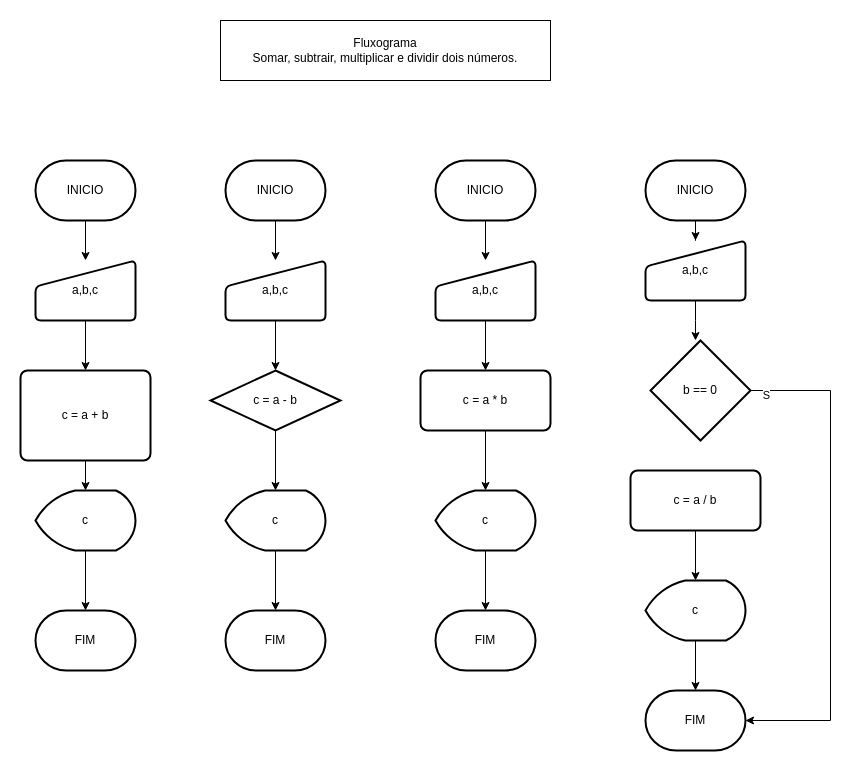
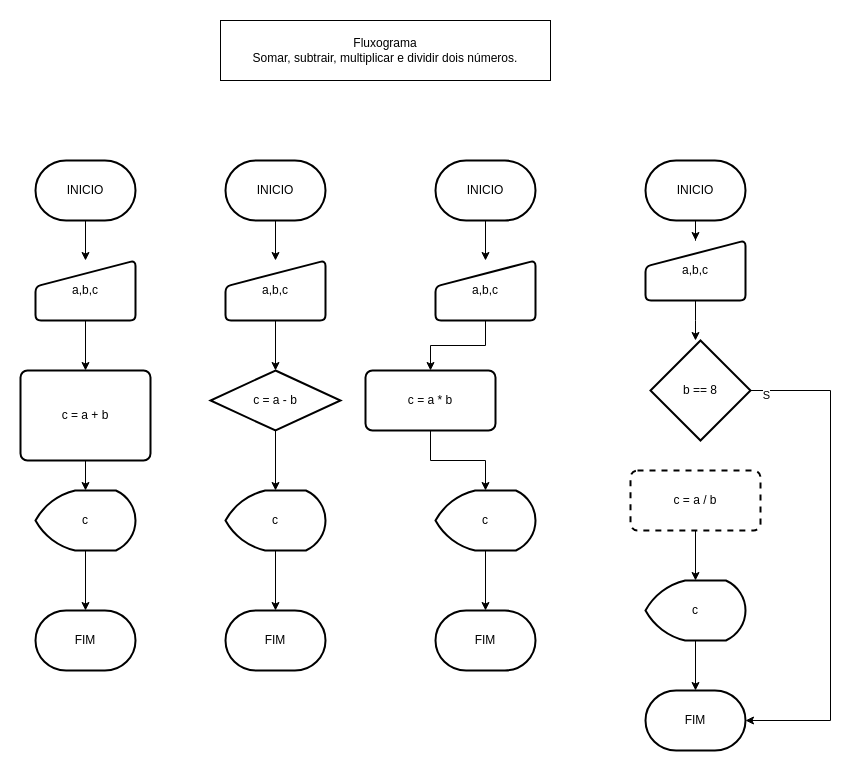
  <mxCell id="0" />
  <mxCell id="1" parent="0" />
  <mxCell id="2" value="" style="edgeStyle=orthogonalEdgeStyle;rounded=0;orthogonalLoop=1;jettySize=auto;html=1;" edge="1" parent="1" source="3" target="6"><mxGeometry relative="1" as="geometry" /></mxCell>
  <mxCell id="3" value="INICIO" style="strokeWidth=2;html=1;shape=mxgraph.flowchart.terminator;whiteSpace=wrap;" vertex="1" parent="1"><mxGeometry x="35" y="160" width="100" height="60" as="geometry" /></mxCell>
  <mxCell id="4" value="FIM" style="strokeWidth=2;html=1;shape=mxgraph.flowchart.terminator;whiteSpace=wrap;" vertex="1" parent="1"><mxGeometry x="35" y="610" width="100" height="60" as="geometry" /></mxCell>
  <mxCell id="5" value="" style="edgeStyle=orthogonalEdgeStyle;rounded=0;orthogonalLoop=1;jettySize=auto;html=1;" edge="1" parent="1" source="6" target="8"><mxGeometry relative="1" as="geometry" /></mxCell>
  <mxCell id="6" value="a,b,c" style="html=1;strokeWidth=2;shape=manualInput;whiteSpace=wrap;rounded=1;size=26;arcSize=11;" vertex="1" parent="1"><mxGeometry x="35" y="260" width="100" height="60" as="geometry" /></mxCell>
  <mxCell id="7" value="" style="edgeStyle=orthogonalEdgeStyle;rounded=0;orthogonalLoop=1;jettySize=auto;html=1;" edge="1" parent="1" source="8" target="10"><mxGeometry relative="1" as="geometry" /></mxCell>
  <mxCell id="8" value="c = a + b" style="rounded=1;whiteSpace=wrap;html=1;absoluteArcSize=1;arcSize=14;strokeWidth=2;" vertex="1" parent="1"><mxGeometry x="20" y="370" width="130" height="90" as="geometry" /></mxCell>
  <mxCell id="9" value="" style="edgeStyle=orthogonalEdgeStyle;rounded=0;orthogonalLoop=1;jettySize=auto;html=1;" edge="1" parent="1" source="10" target="4"><mxGeometry relative="1" as="geometry" /></mxCell>
  <mxCell id="10" value="c" style="strokeWidth=2;html=1;shape=mxgraph.flowchart.display;whiteSpace=wrap;" vertex="1" parent="1"><mxGeometry x="35" y="490" width="100" height="60" as="geometry" /></mxCell>
  <mxCell id="11" value="" style="edgeStyle=orthogonalEdgeStyle;rounded=0;orthogonalLoop=1;jettySize=auto;html=1;" edge="1" parent="1" source="12" target="15"><mxGeometry relative="1" as="geometry" /></mxCell>
  <mxCell id="12" value="INICIO" style="strokeWidth=2;html=1;shape=mxgraph.flowchart.terminator;whiteSpace=wrap;" vertex="1" parent="1"><mxGeometry x="225" y="160" width="100" height="60" as="geometry" /></mxCell>
  <mxCell id="13" value="FIM" style="strokeWidth=2;html=1;shape=mxgraph.flowchart.terminator;whiteSpace=wrap;" vertex="1" parent="1"><mxGeometry x="225" y="610" width="100" height="60" as="geometry" /></mxCell>
  <mxCell id="14" value="" style="edgeStyle=orthogonalEdgeStyle;rounded=0;orthogonalLoop=1;jettySize=auto;html=1;" edge="1" parent="1" source="15" target="17"><mxGeometry relative="1" as="geometry" /></mxCell>
  <mxCell id="15" value="a,b,c" style="html=1;strokeWidth=2;shape=manualInput;whiteSpace=wrap;rounded=1;size=26;arcSize=11;" vertex="1" parent="1"><mxGeometry x="225" y="260" width="100" height="60" as="geometry" /></mxCell>
  <mxCell id="16" value="" style="edgeStyle=orthogonalEdgeStyle;rounded=0;orthogonalLoop=1;jettySize=auto;html=1;" edge="1" parent="1" source="17" target="19"><mxGeometry relative="1" as="geometry" /></mxCell>
  <mxCell id="17" value="c = a - b" style="rhombus;whiteSpace=wrap;html=1;absoluteArcSize=1;arcSize=14;strokeWidth=2;" vertex="1" parent="1"><mxGeometry x="210" y="370" width="130" height="60" as="geometry" /></mxCell>
  <mxCell id="18" value="" style="edgeStyle=orthogonalEdgeStyle;rounded=0;orthogonalLoop=1;jettySize=auto;html=1;" edge="1" parent="1" source="19" target="13"><mxGeometry relative="1" as="geometry" /></mxCell>
  <mxCell id="19" value="c" style="strokeWidth=2;html=1;shape=mxgraph.flowchart.display;whiteSpace=wrap;" vertex="1" parent="1"><mxGeometry x="225" y="490" width="100" height="60" as="geometry" /></mxCell>
  <mxCell id="20" value="" style="edgeStyle=orthogonalEdgeStyle;rounded=0;orthogonalLoop=1;jettySize=auto;html=1;" edge="1" parent="1" source="21" target="24"><mxGeometry relative="1" as="geometry" /></mxCell>
  <mxCell id="21" value="INICIO" style="strokeWidth=2;html=1;shape=mxgraph.flowchart.terminator;whiteSpace=wrap;" vertex="1" parent="1"><mxGeometry x="435" y="160" width="100" height="60" as="geometry" /></mxCell>
  <mxCell id="22" value="FIM" style="strokeWidth=2;html=1;shape=mxgraph.flowchart.terminator;whiteSpace=wrap;" vertex="1" parent="1"><mxGeometry x="435" y="610" width="100" height="60" as="geometry" /></mxCell>
  <mxCell id="23" value="" style="edgeStyle=orthogonalEdgeStyle;rounded=0;orthogonalLoop=1;jettySize=auto;html=1;" edge="1" parent="1" source="24" target="26"><mxGeometry relative="1" as="geometry" /></mxCell>
  <mxCell id="24" value="a,b,c" style="html=1;strokeWidth=2;shape=manualInput;whiteSpace=wrap;rounded=1;size=26;arcSize=11;" vertex="1" parent="1"><mxGeometry x="435" y="260" width="100" height="60" as="geometry" /></mxCell>
  <mxCell id="25" value="" style="edgeStyle=orthogonalEdgeStyle;rounded=0;orthogonalLoop=1;jettySize=auto;html=1;" edge="1" parent="1" source="26" target="28"><mxGeometry relative="1" as="geometry" /></mxCell>
- <mxCell id="26" value="c = a * b" style="rounded=1;whiteSpace=wrap;html=1;absoluteArcSize=1;arcSize=14;strokeWidth=2;" vertex="1" parent="1"><mxGeometry x="420" y="370" width="130" height="60" as="geometry" /></mxCell>
+ <mxCell id="26" value="c = a * b" style="rounded=1;whiteSpace=wrap;html=1;absoluteArcSize=1;arcSize=14;strokeWidth=2;" vertex="1" parent="1"><mxGeometry x="365" y="370" width="130" height="60" as="geometry" /></mxCell>
  <mxCell id="27" value="" style="edgeStyle=orthogonalEdgeStyle;rounded=0;orthogonalLoop=1;jettySize=auto;html=1;" edge="1" parent="1" source="28" target="22"><mxGeometry relative="1" as="geometry" /></mxCell>
  <mxCell id="28" value="c" style="strokeWidth=2;html=1;shape=mxgraph.flowchart.display;whiteSpace=wrap;" vertex="1" parent="1"><mxGeometry x="435" y="490" width="100" height="60" as="geometry" /></mxCell>
  <mxCell id="29" value="" style="edgeStyle=orthogonalEdgeStyle;rounded=0;orthogonalLoop=1;jettySize=auto;html=1;" edge="1" parent="1" source="30" target="33"><mxGeometry relative="1" as="geometry" /></mxCell>
  <mxCell id="30" value="INICIO" style="strokeWidth=2;html=1;shape=mxgraph.flowchart.terminator;whiteSpace=wrap;" vertex="1" parent="1"><mxGeometry x="645" y="160" width="100" height="60" as="geometry" /></mxCell>
  <mxCell id="31" value="FIM" style="strokeWidth=2;html=1;shape=mxgraph.flowchart.terminator;whiteSpace=wrap;" vertex="1" parent="1"><mxGeometry x="645" y="690" width="100" height="60" as="geometry" /></mxCell>
  <mxCell id="32" value="" style="edgeStyle=orthogonalEdgeStyle;rounded=0;orthogonalLoop=1;jettySize=auto;html=1;" edge="1" parent="1" source="33" target="41"><mxGeometry relative="1" as="geometry"><Array as="points"><mxPoint x="695" y="320" /><mxPoint x="695" y="320" /></Array></mxGeometry></mxCell>
  <mxCell id="33" value="a,b,c" style="html=1;strokeWidth=2;shape=manualInput;whiteSpace=wrap;rounded=1;size=26;arcSize=11;" vertex="1" parent="1"><mxGeometry x="645" y="240" width="100" height="60" as="geometry" /></mxCell>
  <mxCell id="34" value="" style="edgeStyle=orthogonalEdgeStyle;rounded=0;orthogonalLoop=1;jettySize=auto;html=1;" edge="1" parent="1" source="35" target="37"><mxGeometry relative="1" as="geometry" /></mxCell>
- <mxCell id="35" value="c = a / b" style="rounded=1;whiteSpace=wrap;html=1;absoluteArcSize=1;arcSize=14;strokeWidth=2;" vertex="1" parent="1"><mxGeometry x="630" y="470" width="130" height="60" as="geometry" /></mxCell>
+ <mxCell id="35" value="c = a / b" style="rounded=1;whiteSpace=wrap;html=1;absoluteArcSize=1;arcSize=14;strokeWidth=2;dashed=1;" vertex="1" parent="1"><mxGeometry x="630" y="470" width="130" height="60" as="geometry" /></mxCell>
  <mxCell id="36" value="" style="edgeStyle=orthogonalEdgeStyle;rounded=0;orthogonalLoop=1;jettySize=auto;html=1;" edge="1" parent="1" source="37" target="31"><mxGeometry relative="1" as="geometry" /></mxCell>
  <mxCell id="37" value="c" style="strokeWidth=2;html=1;shape=mxgraph.flowchart.display;whiteSpace=wrap;" vertex="1" parent="1"><mxGeometry x="645" y="580" width="100" height="60" as="geometry" /></mxCell>
  <mxCell id="38" value="Fluxograma&lt;br&gt;Somar, subtrair, multiplicar e dividir dois números." style="whiteSpace=wrap;html=1;" vertex="1" parent="1"><mxGeometry x="220" y="20" width="330" height="60" as="geometry" /></mxCell>
  <mxCell id="39" style="edgeStyle=orthogonalEdgeStyle;rounded=0;orthogonalLoop=1;jettySize=auto;html=1;entryX=1;entryY=0.5;entryDx=0;entryDy=0;entryPerimeter=0;" edge="1" parent="1" source="41" target="31"><mxGeometry relative="1" as="geometry"><Array as="points"><mxPoint x="830" y="390" /><mxPoint x="830" y="720" /></Array></mxGeometry></mxCell>
  <mxCell id="40" value="S" style="edgeLabel;html=1;align=center;verticalAlign=middle;resizable=0;points=[];" vertex="1" connectable="0" parent="39"><mxGeometry x="-0.939" y="-4" relative="1" as="geometry"><mxPoint as="offset" /></mxGeometry></mxCell>
- <mxCell id="41" value="b == 0" style="strokeWidth=2;html=1;shape=mxgraph.flowchart.decision;whiteSpace=wrap;" vertex="1" parent="1"><mxGeometry x="650" y="340" width="100" height="100" as="geometry" /></mxCell>
+ <mxCell id="41" value="b == 8" style="strokeWidth=2;html=1;shape=mxgraph.flowchart.decision;whiteSpace=wrap;" vertex="1" parent="1"><mxGeometry x="650" y="340" width="100" height="100" as="geometry" /></mxCell>
